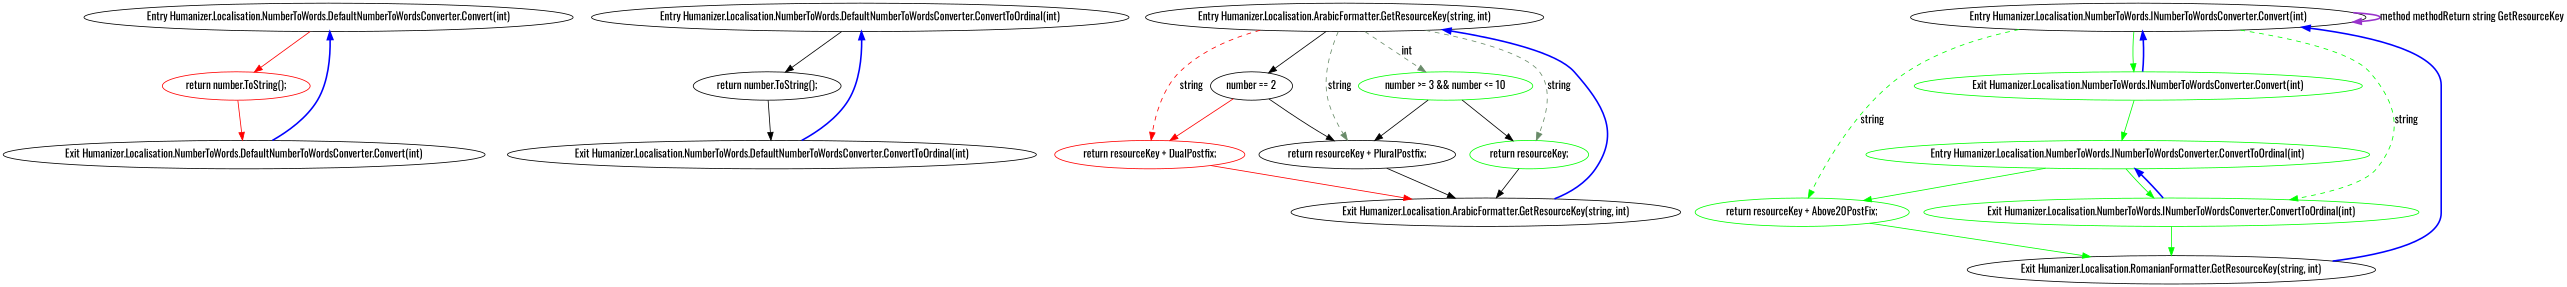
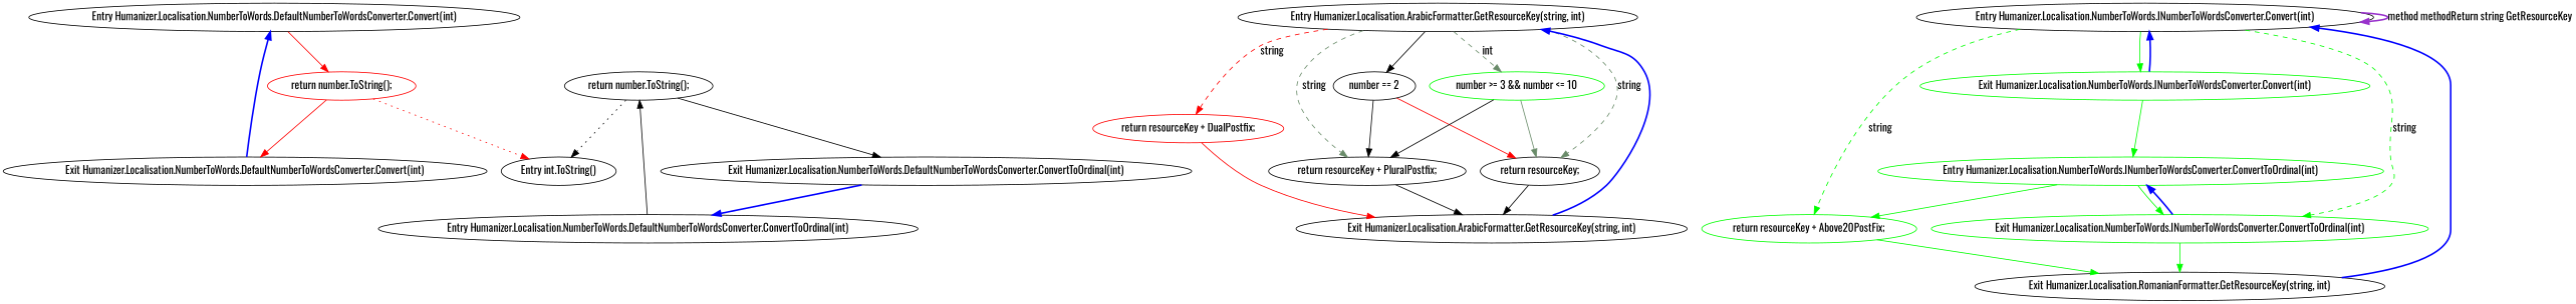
  digraph {
    fontname=Oswald
    node [cluster="Humanizer.Localisation.ArabicFormatter.GetResourceKey(string, int)" fontname=Oswald span="4-4"]
    edge [fontname=Oswald style=solid]
    n1 [cluster="Humanizer.Localisation.NumberToWords.DefaultNumberToWordsConverter.Convert(int)" label="Entry Humanizer.Localisation.NumberToWords.DefaultNumberToWordsConverter.Convert(int)"]
    n2 [cluster="Humanizer.Localisation.NumberToWords.DefaultNumberToWordsConverter.Convert(int)" color=red community=0 label="return number.ToString();" span="6-6"]
    n3 [cluster="Humanizer.Localisation.NumberToWords.DefaultNumberToWordsConverter.Convert(int)" label="Exit Humanizer.Localisation.NumberToWords.DefaultNumberToWordsConverter.Convert(int)"]
+   n4 [cluster="int.ToString()" label="Entry int.ToString()" span="0-0"]
    n5 [cluster="Humanizer.Localisation.NumberToWords.DefaultNumberToWordsConverter.ConvertToOrdinal(int)" label="Entry Humanizer.Localisation.NumberToWords.DefaultNumberToWordsConverter.ConvertToOrdinal(int)" span="9-9"]
    n6 [cluster="Humanizer.Localisation.NumberToWords.DefaultNumberToWordsConverter.ConvertToOrdinal(int)" label="return number.ToString();" span="11-11"]
    n7 [cluster="Humanizer.Localisation.NumberToWords.DefaultNumberToWordsConverter.ConvertToOrdinal(int)" label="Exit Humanizer.Localisation.NumberToWords.DefaultNumberToWordsConverter.ConvertToOrdinal(int)" span="9-9"]
    n8 [file="DefaultFormatter.cs" label="Entry Humanizer.Localisation.ArabicFormatter.GetResourceKey(string, int)" span="7-7"]
    n9 [file="DefaultFormatter.cs" label="number == 2" span="10-10"]
    n10 [color=red community=0 file="DefaultFormatter.cs" label="return resourceKey + DualPostfix;" span="11-11"]
    n11 [color=green file="DefaultFormatter.cs" label="number >= 3 && number <= 10" span="14-14"]
    n12 [file="DefaultFormatter.cs" label="return resourceKey + PluralPostfix;" span="15-15"]
-   n13 [file="DefaultFormatter.cs" label="return resourceKey;" span="17-17" color=green]
+   n13 [file="DefaultFormatter.cs" label="return resourceKey;" span="17-17"]
    n14 [file="DefaultFormatter.cs" label="Exit Humanizer.Localisation.ArabicFormatter.GetResourceKey(string, int)" span="7-7"]
    n15 [cluster="Humanizer.Localisation.NumberToWords.INumberToWordsConverter.Convert(int)" file="RomanianFormatter.cs" label="Entry Humanizer.Localisation.NumberToWords.INumberToWordsConverter.Convert(int)" span="12-12"]
    n16 [cluster="Humanizer.Localisation.NumberToWords.INumberToWordsConverter.Convert(int)" color=green community=0 file="RomanianFormatter.cs" label="Exit Humanizer.Localisation.NumberToWords.INumberToWordsConverter.Convert(int)" span="12-12"]
    n17 [cluster="Humanizer.Localisation.NumberToWords.INumberToWordsConverter.ConvertToOrdinal(int)" color=green community=0 file="RomanianFormatter.cs" label="Exit Humanizer.Localisation.NumberToWords.INumberToWordsConverter.ConvertToOrdinal(int)" span="19-19"]
    n18 [cluster="Humanizer.Localisation.RomanianFormatter.GetResourceKey(string, int)" color=green community=0 file="RomanianFormatter.cs" label="return resourceKey + Above20PostFix;" span="15-15"]
    n19 [cluster="Humanizer.Localisation.NumberToWords.INumberToWordsConverter.ConvertToOrdinal(int)" color=green community=0 file="RomanianFormatter.cs" label="Entry Humanizer.Localisation.NumberToWords.INumberToWordsConverter.ConvertToOrdinal(int)" span="19-19"]
    n20 [cluster="Humanizer.Localisation.RomanianFormatter.GetResourceKey(string, int)" file="RomanianFormatter.cs" label="Exit Humanizer.Localisation.RomanianFormatter.GetResourceKey(string, int)" span="6-6"]
    n1 -> n2 [color=red]
    n2 -> n3 [color=red]
+   n2 -> n4 [color=red style=dotted]
    n3 -> n1 [color=blue style=bold]
    n5 -> n6
+   n6 -> n4 [style=dotted]
    n6 -> n7
    n7 -> n5 [color=blue style=bold]
    n8 -> n9
    n8 -> n10 [color=red label=string style=dashed]
    n8 -> n11 [color=darkseagreen4 label=int style=dashed]
    n8 -> n12 [color=darkseagreen4 label=string style=dashed]
    n8 -> n13 [color=darkseagreen4 label=string style=dashed]
-   n9 -> n10 [color=red]
+   n9 -> n13 [color=red]
    n9 -> n12
    n10 -> n14 [color=red]
    n11 -> n12
-   n11 -> n13
+   n11 -> n13 [color=darkseagreen4]
    n12 -> n14
    n13 -> n14
    n14 -> n8 [color=blue style=bold]
    n15 -> n15 [color=darkorchid label="method methodReturn string GetResourceKey" style=bold]
    n15 -> n16 [color=green]
    n15 -> n17 [color=green label=string style=dashed]
    n15 -> n18 [color=green label=string style=dashed]
    n16 -> n15 [color=blue style=bold]
    n16 -> n19 [color=green]
    n17 -> n19 [color=blue style=bold]
    n17 -> n20 [color=green]
    n18 -> n20 [color=green]
    n19 -> n17 [color=green]
    n19 -> n18 [color=green]
    n20 -> n15 [color=blue style=bold]
  }
